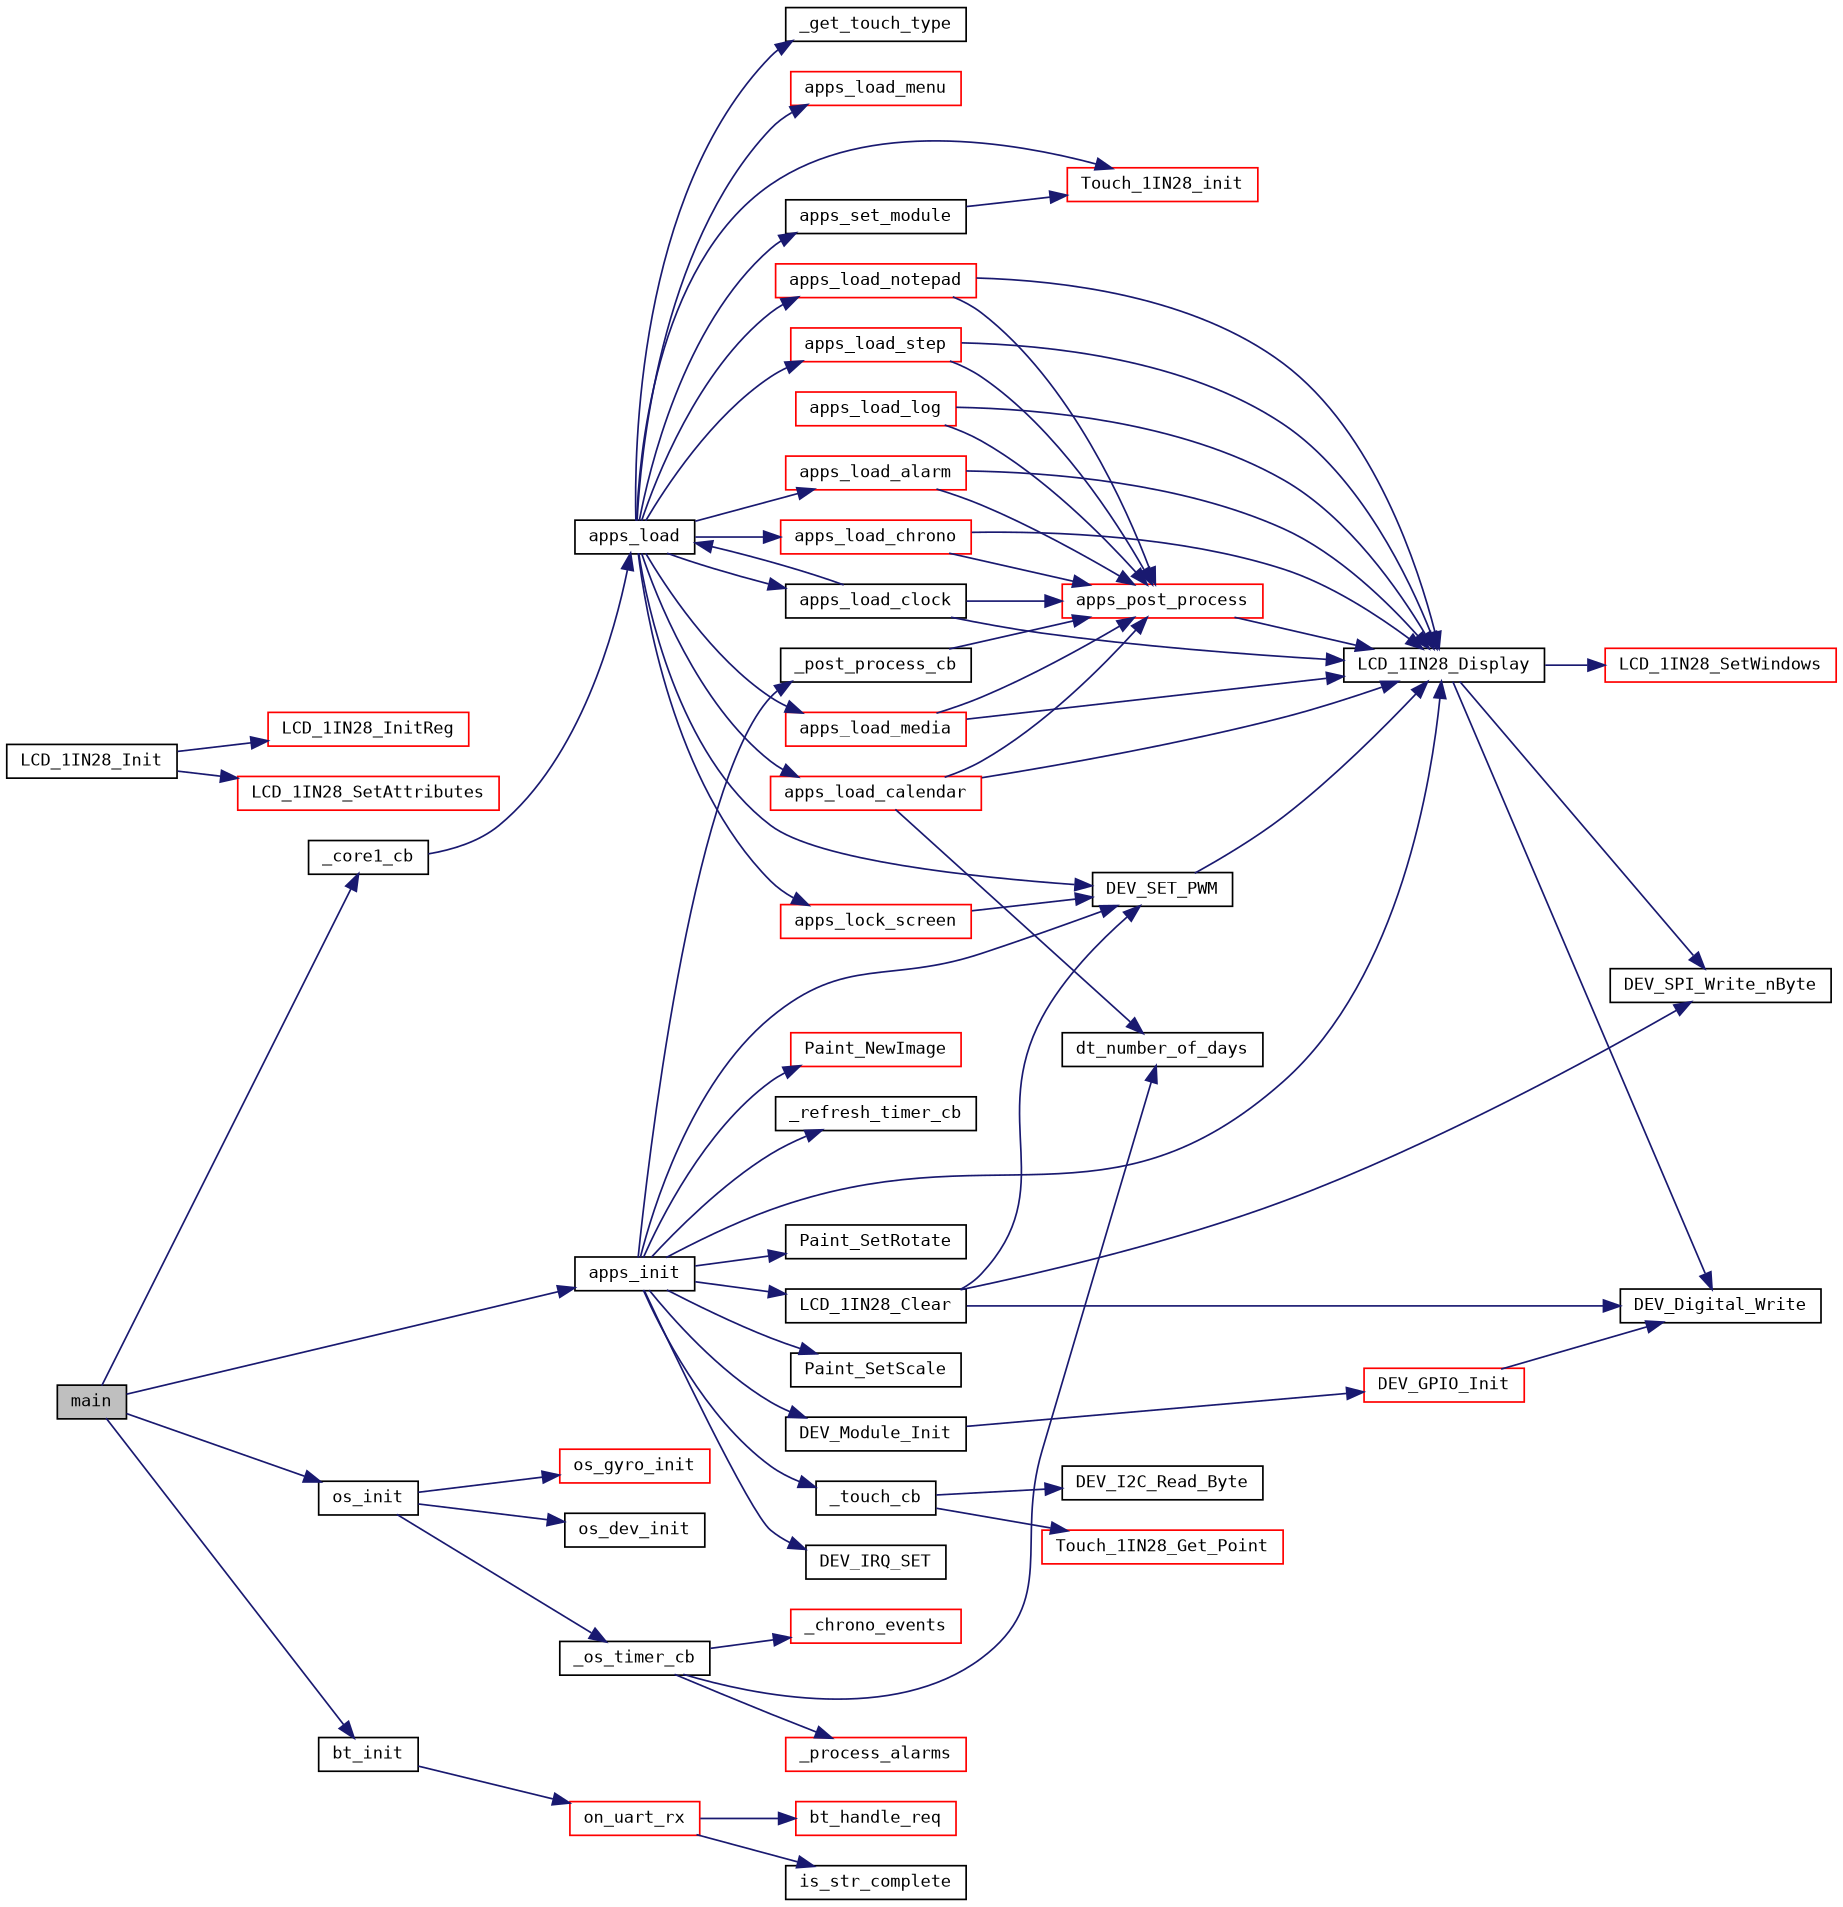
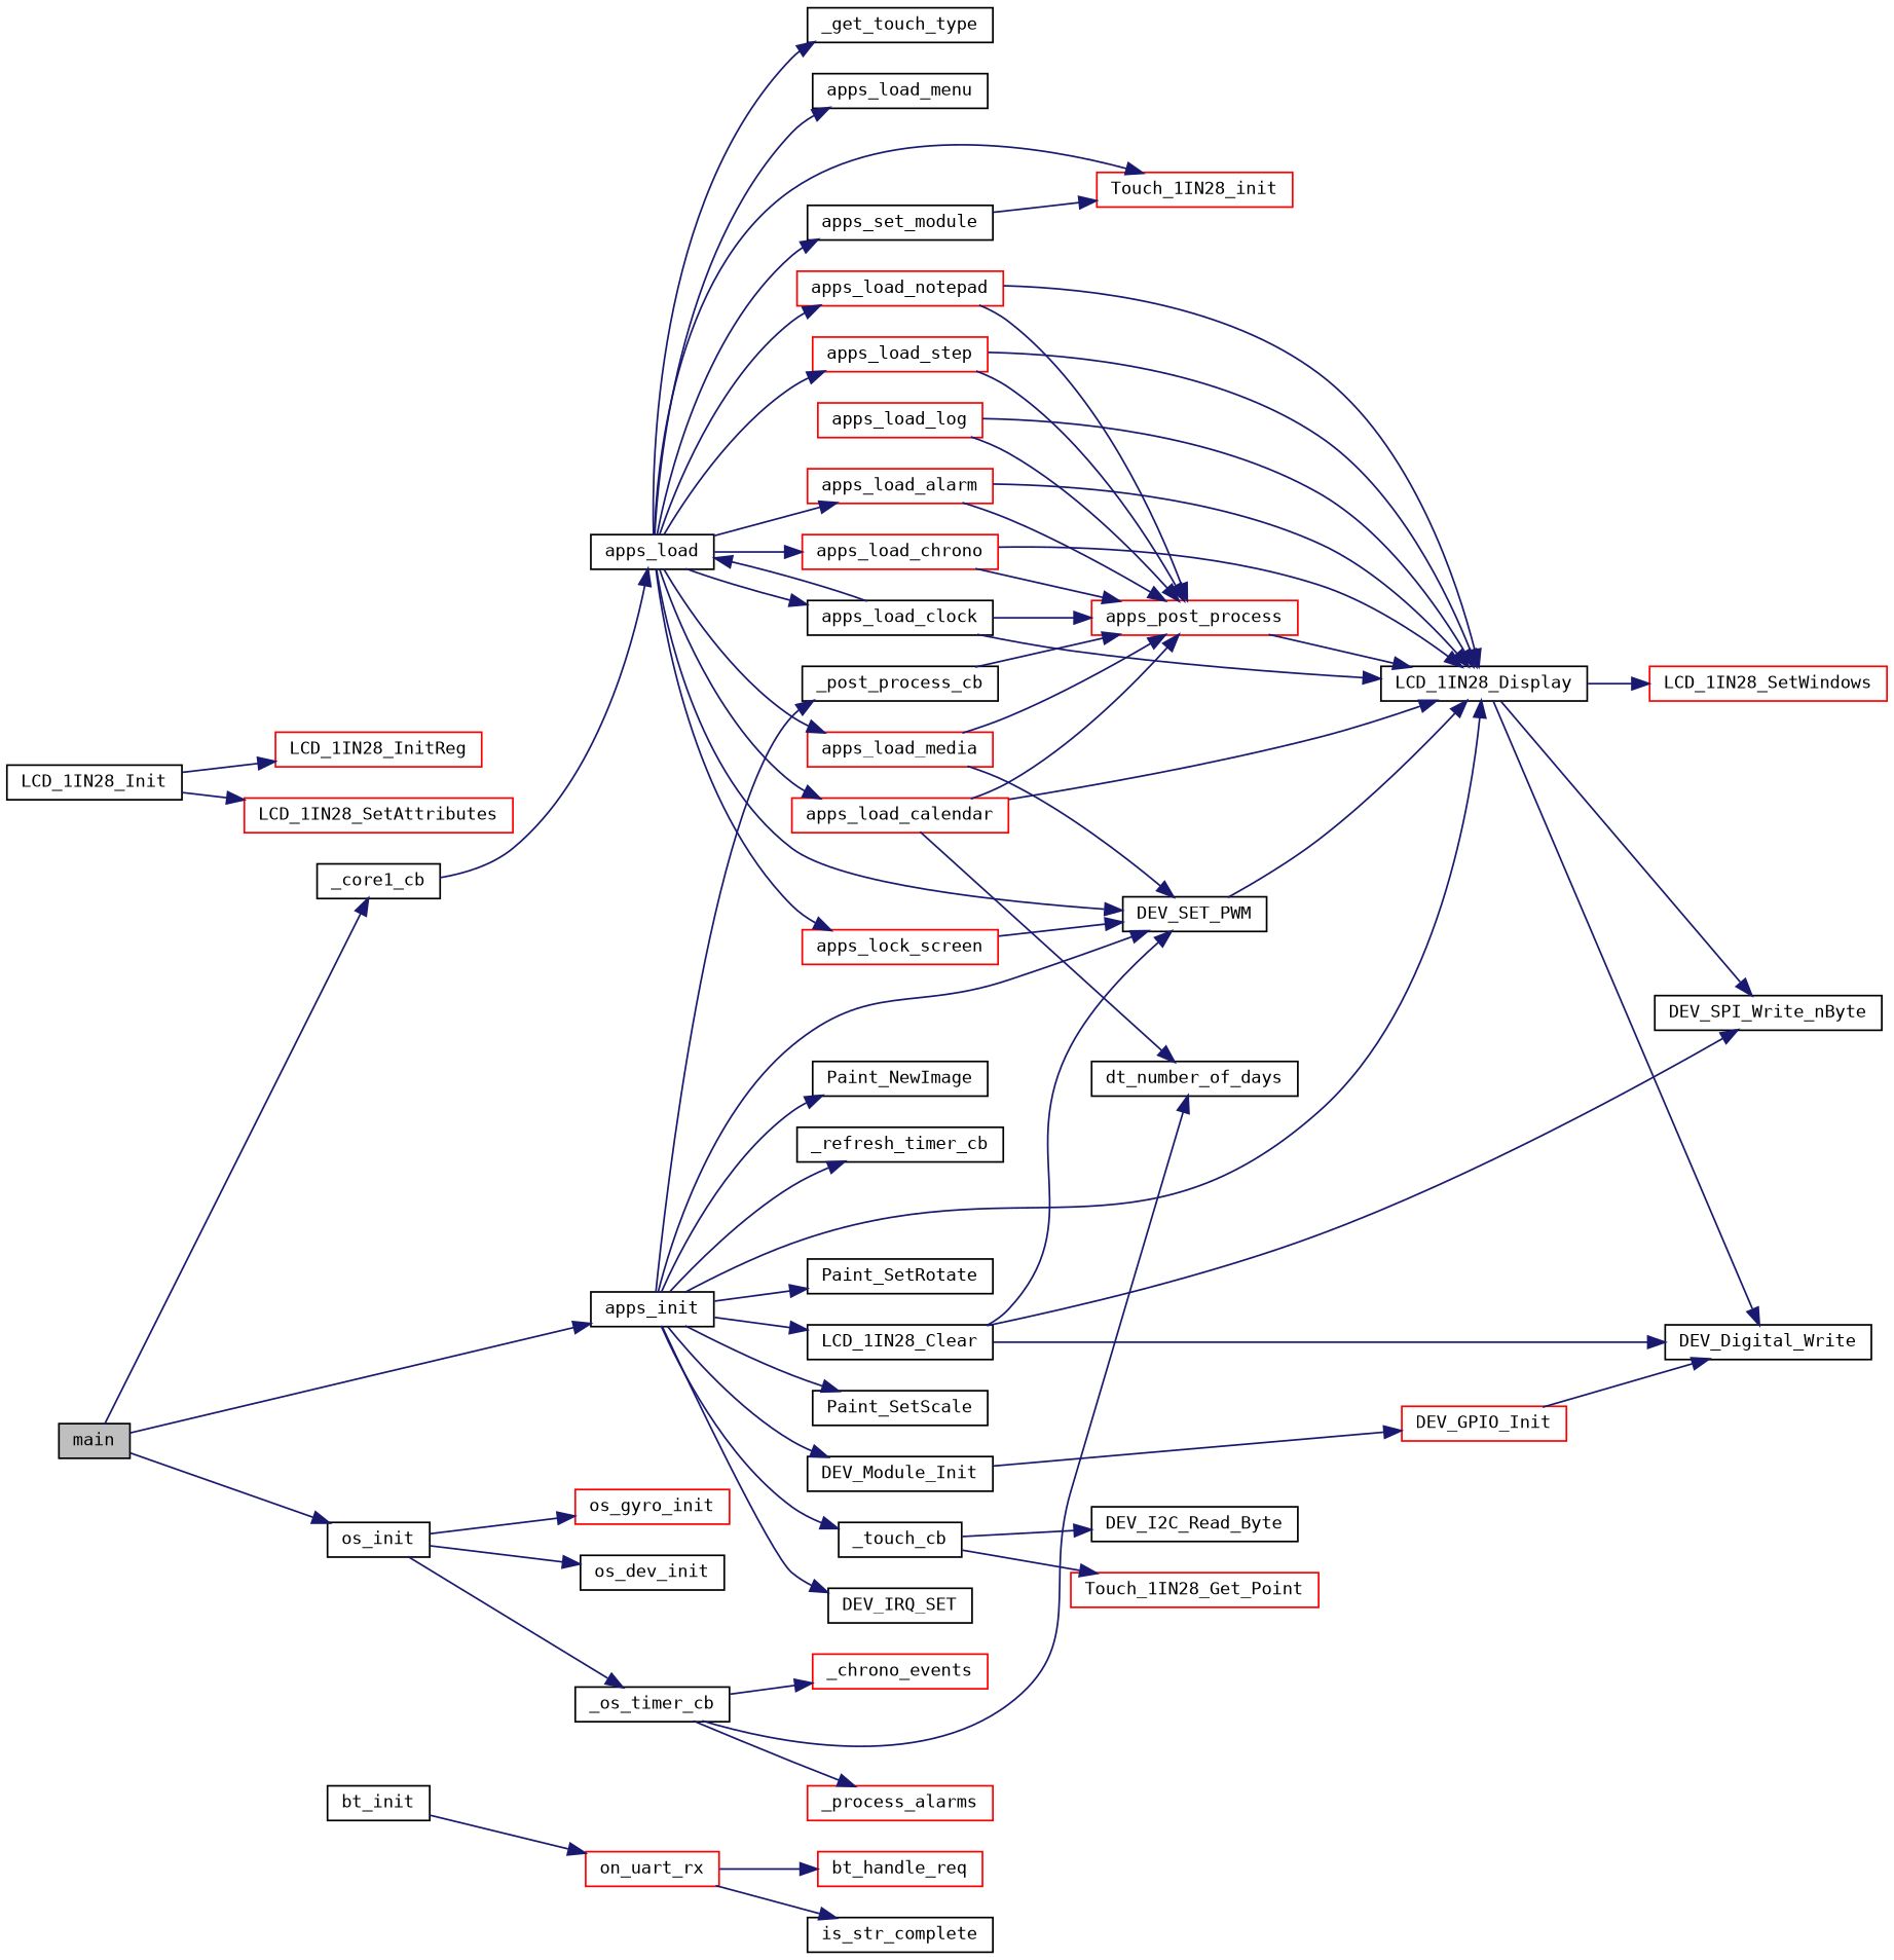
  digraph {
    fontname="DejaVu Sans Mono"
    rankdir=LR
    node [color=black fontname="DejaVu Sans Mono" fontsize=10 shape=record]
    edge [color=midnightblue fontname="DejaVu Sans Mono" fontsize=10 labelfontname=Helvetica labelfontsize=10 style=solid]
    n1 [fillcolor=grey75 fontcolor=black height=0.2 label=main style=filled width=0.4]
    n2 [height=0.2 label=_core1_cb width=0.4]
    n3 [height=0.2 label=apps_init width=0.4]
    n4 [height=0.2 label=bt_init width=0.4]
    n5 [height=0.2 label=os_init width=0.4]
    n6 [height=0.2 label=apps_load width=0.4]
    n7 [height=0.2 label=LCD_1IN28_Display width=0.4]
    n8 [height=0.2 label=DEV_SET_PWM width=0.4]
    n9 [height=0.2 label=_post_process_cb width=0.4]
    n10 [height=0.2 label=_refresh_timer_cb width=0.4]
    n11 [height=0.2 label=_touch_cb width=0.4]
    n12 [height=0.2 label=DEV_IRQ_SET width=0.4]
    n13 [height=0.2 label=DEV_Module_Init width=0.4]
    n14 [height=0.2 label=LCD_1IN28_Clear width=0.4]
-   n15 [color=red height=0.2 label=Paint_NewImage width=0.4]
+   n15 [height=0.2 label=Paint_NewImage width=0.4]
    n16 [height=0.2 label=Paint_SetRotate width=0.4]
    n17 [height=0.2 label=Paint_SetScale width=0.4]
    n18 [color=red height=0.2 label=on_uart_rx width=0.4]
    n19 [height=0.2 label=_os_timer_cb width=0.4]
    n20 [height=0.2 label=os_dev_init width=0.4]
    n21 [color=red height=0.2 label=os_gyro_init width=0.4]
    n22 [height=0.2 label=_get_touch_type width=0.4]
    n23 [color=red height=0.2 label=apps_load_alarm width=0.4]
    n24 [color=red height=0.2 label=apps_load_calendar width=0.4]
    n25 [color=red height=0.2 label=apps_load_chrono width=0.4]
    n26 [height=0.2 label=apps_load_clock width=0.4]
    n27 [color=red height=0.2 label=apps_load_media width=0.4]
-   n28 [color=red height=0.2 label=apps_load_menu width=0.4]
+   n28 [height=0.2 label=apps_load_menu width=0.4]
    n29 [color=red height=0.2 label=apps_load_notepad width=0.4]
    n30 [color=red height=0.2 label=apps_load_step width=0.4]
    n31 [color=red height=0.2 label=apps_lock_screen width=0.4]
    n32 [height=0.2 label=apps_set_module width=0.4]
    n33 [color=red height=0.2 label=Touch_1IN28_init width=0.4]
    n34 [color=red height=0.2 label=apps_post_process width=0.4]
    n35 [height=0.2 label=dt_number_of_days width=0.4]
    n36 [color=red height=0.2 label=apps_load_log width=0.4]
    n37 [height=0.2 label=DEV_Digital_Write width=0.4]
    n38 [height=0.2 label=DEV_SPI_Write_nByte width=0.4]
    n39 [color=red height=0.2 label=LCD_1IN28_SetWindows width=0.4]
    n40 [height=0.2 label=DEV_I2C_Read_Byte width=0.4]
    n41 [color=red height=0.2 label=Touch_1IN28_Get_Point width=0.4]
    n42 [color=red height=0.2 label=DEV_GPIO_Init width=0.4]
    n43 [height=0.2 label=LCD_1IN28_Init width=0.4]
    n44 [color=red height=0.2 label=LCD_1IN28_InitReg width=0.4]
    n45 [color=red height=0.2 label=LCD_1IN28_SetAttributes width=0.4]
    n46 [color=red height=0.2 label=bt_handle_req width=0.4]
    n47 [height=0.2 label=is_str_complete width=0.4]
    n48 [color=red height=0.2 label=_process_alarms width=0.4]
    n49 [color=red height=0.2 label=_chrono_events width=0.4]
    n1 -> n2
    n1 -> n3
-   n1 -> n4
    n1 -> n5
    n2 -> n6
    n3 -> n7
    n3 -> n8
    n3 -> n9
    n3 -> n10
    n3 -> n11
    n3 -> n12
    n3 -> n13
    n3 -> n14
    n3 -> n15
    n3 -> n16
    n3 -> n17
    n4 -> n18
    n5 -> n19
    n5 -> n20
    n5 -> n21
    n6 -> n8
    n6 -> n22
    n6 -> n23
    n6 -> n24
    n6 -> n25
    n6 -> n26
    n6 -> n27
    n6 -> n28
    n6 -> n29
    n6 -> n30
    n6 -> n31
    n6 -> n32
    n6 -> n33
    n7 -> n37
    n7 -> n38
    n7 -> n39
    n8 -> n7
    n9 -> n34
    n11 -> n40
    n11 -> n41
    n13 -> n42
    n14 -> n8
    n14 -> n37
    n14 -> n38
    n18 -> n46
    n18 -> n47
    n19 -> n35
    n19 -> n48
    n19 -> n49
    n23 -> n7
    n23 -> n34
    n24 -> n7
    n24 -> n34
    n24 -> n35
    n25 -> n7
    n25 -> n34
    n26 -> n6
    n26 -> n7
    n26 -> n34
-   n27 -> n7
+   n27 -> n8
    n27 -> n34
    n29 -> n7
    n29 -> n34
    n30 -> n7
    n30 -> n34
    n31 -> n8
    n32 -> n33
    n34 -> n7
    n36 -> n7
    n36 -> n34
    n42 -> n37
    n43 -> n44
    n43 -> n45
  }
